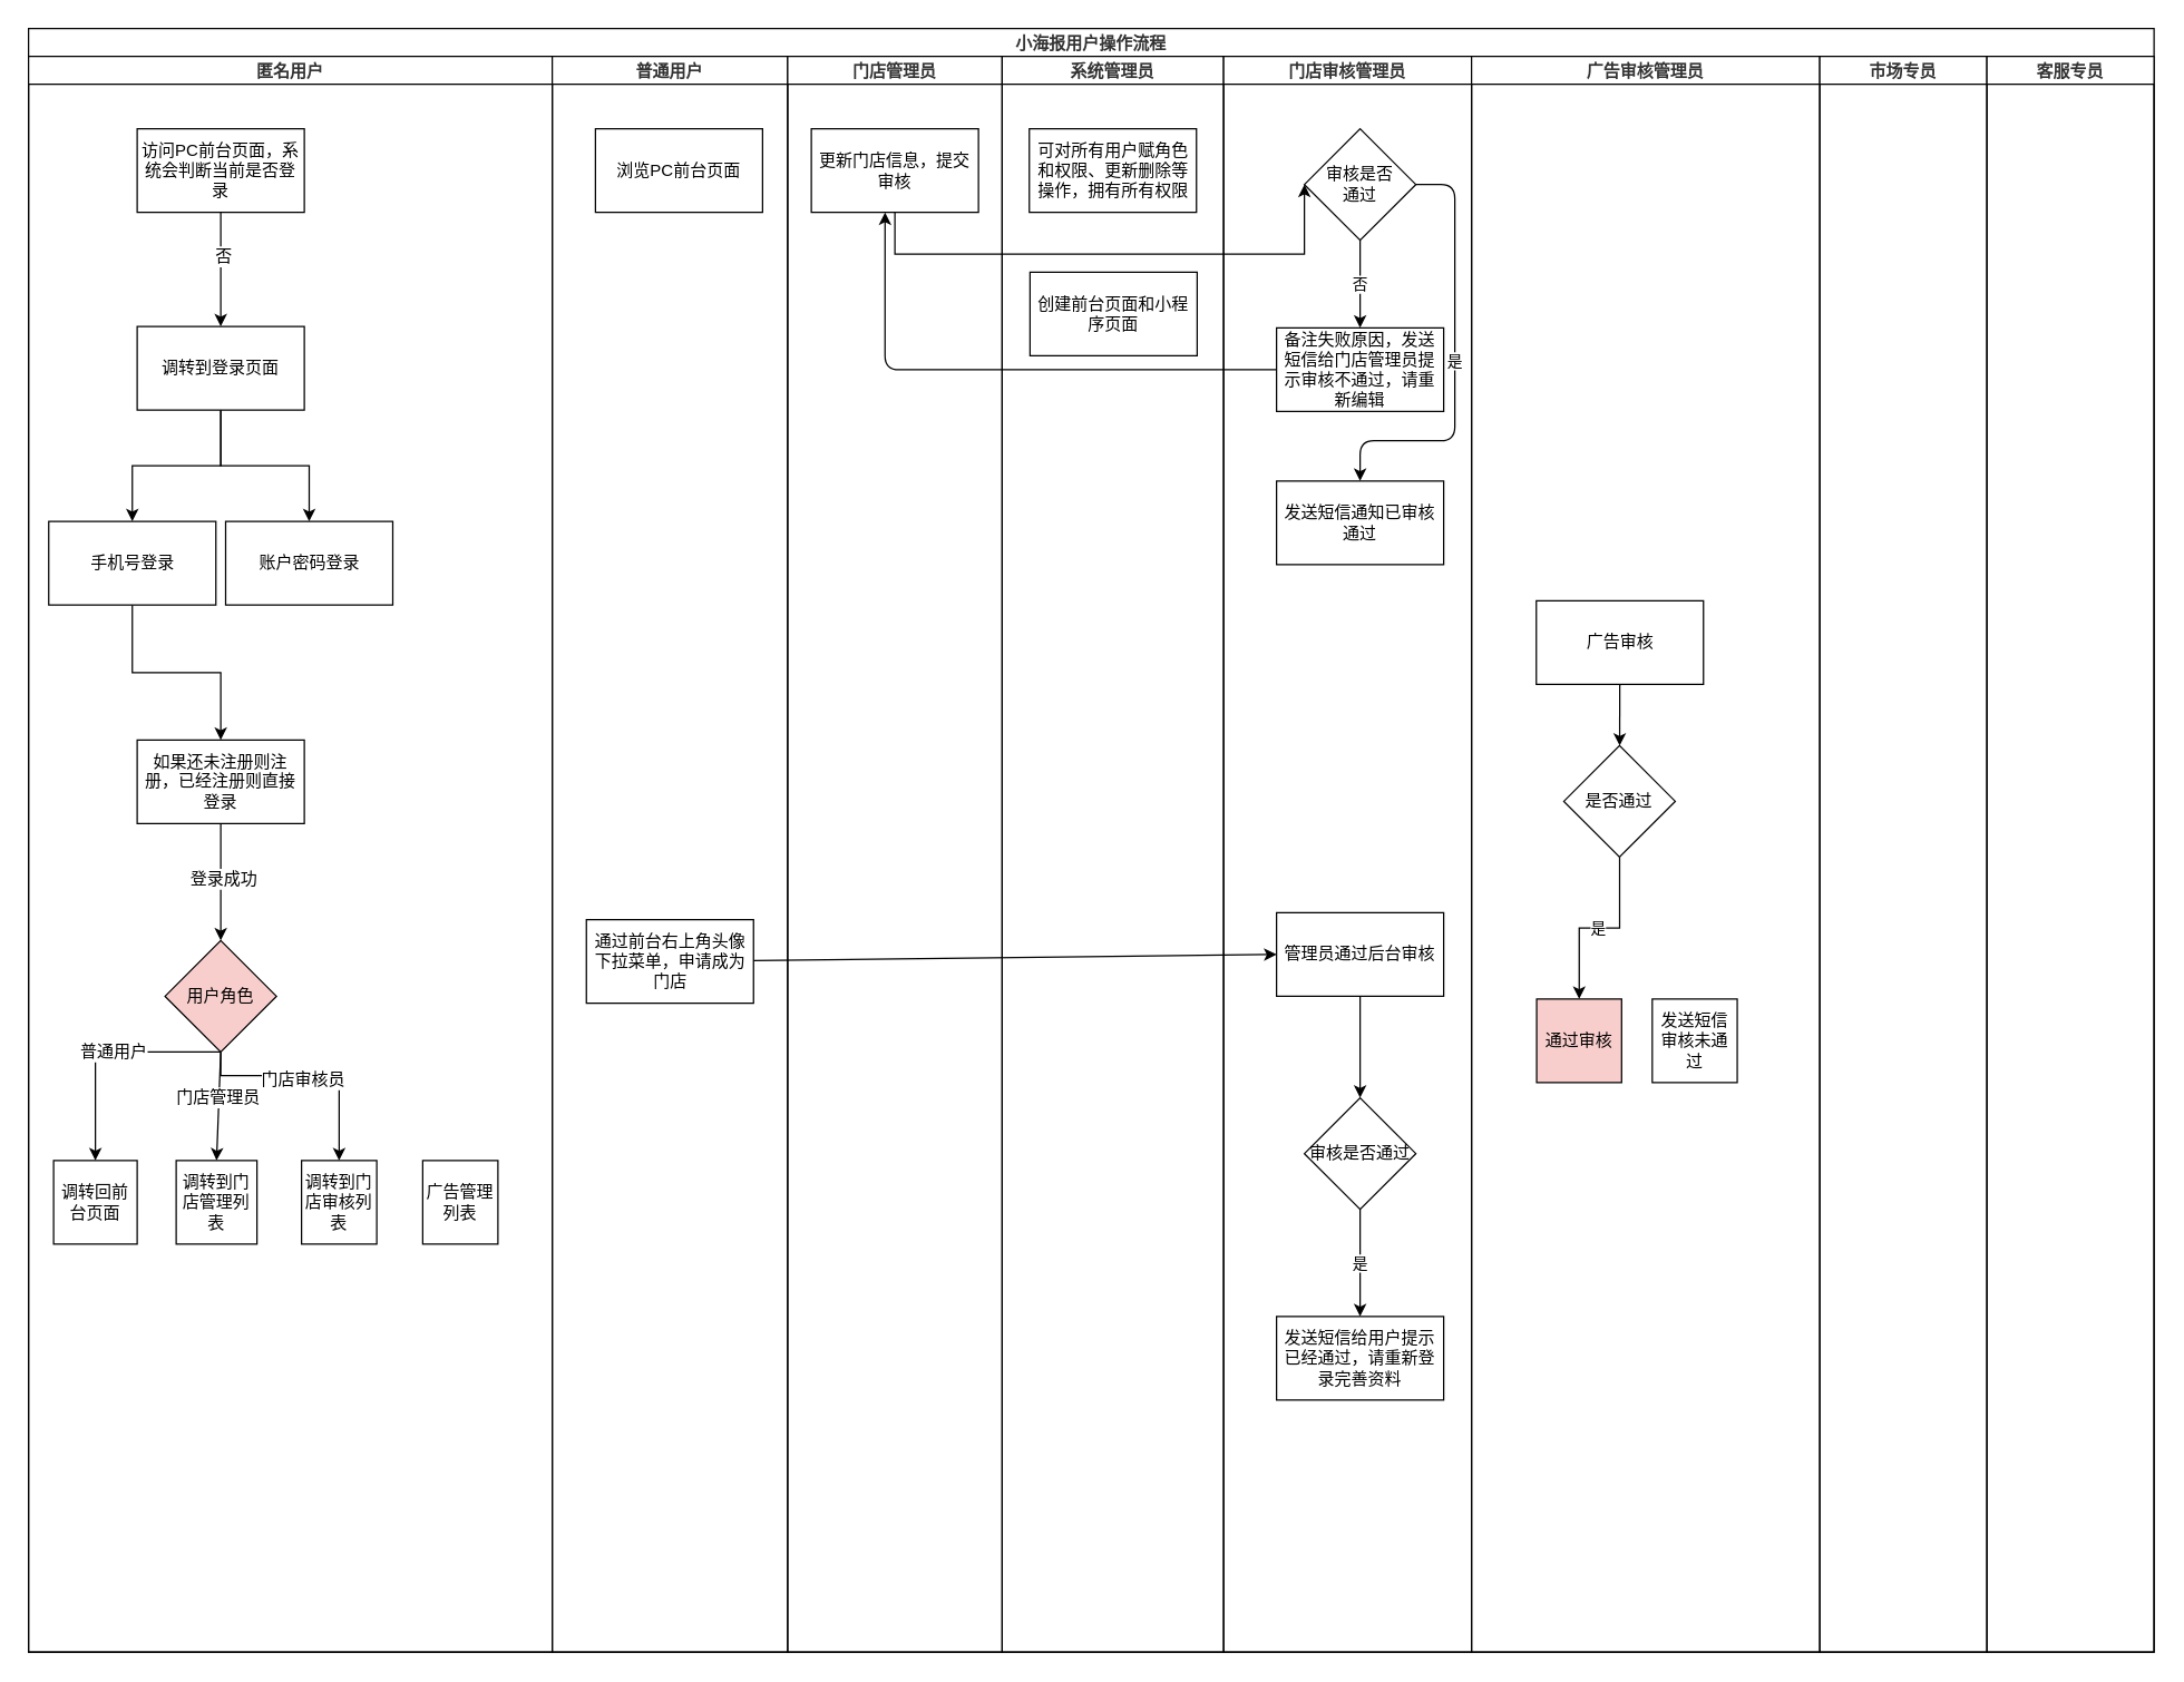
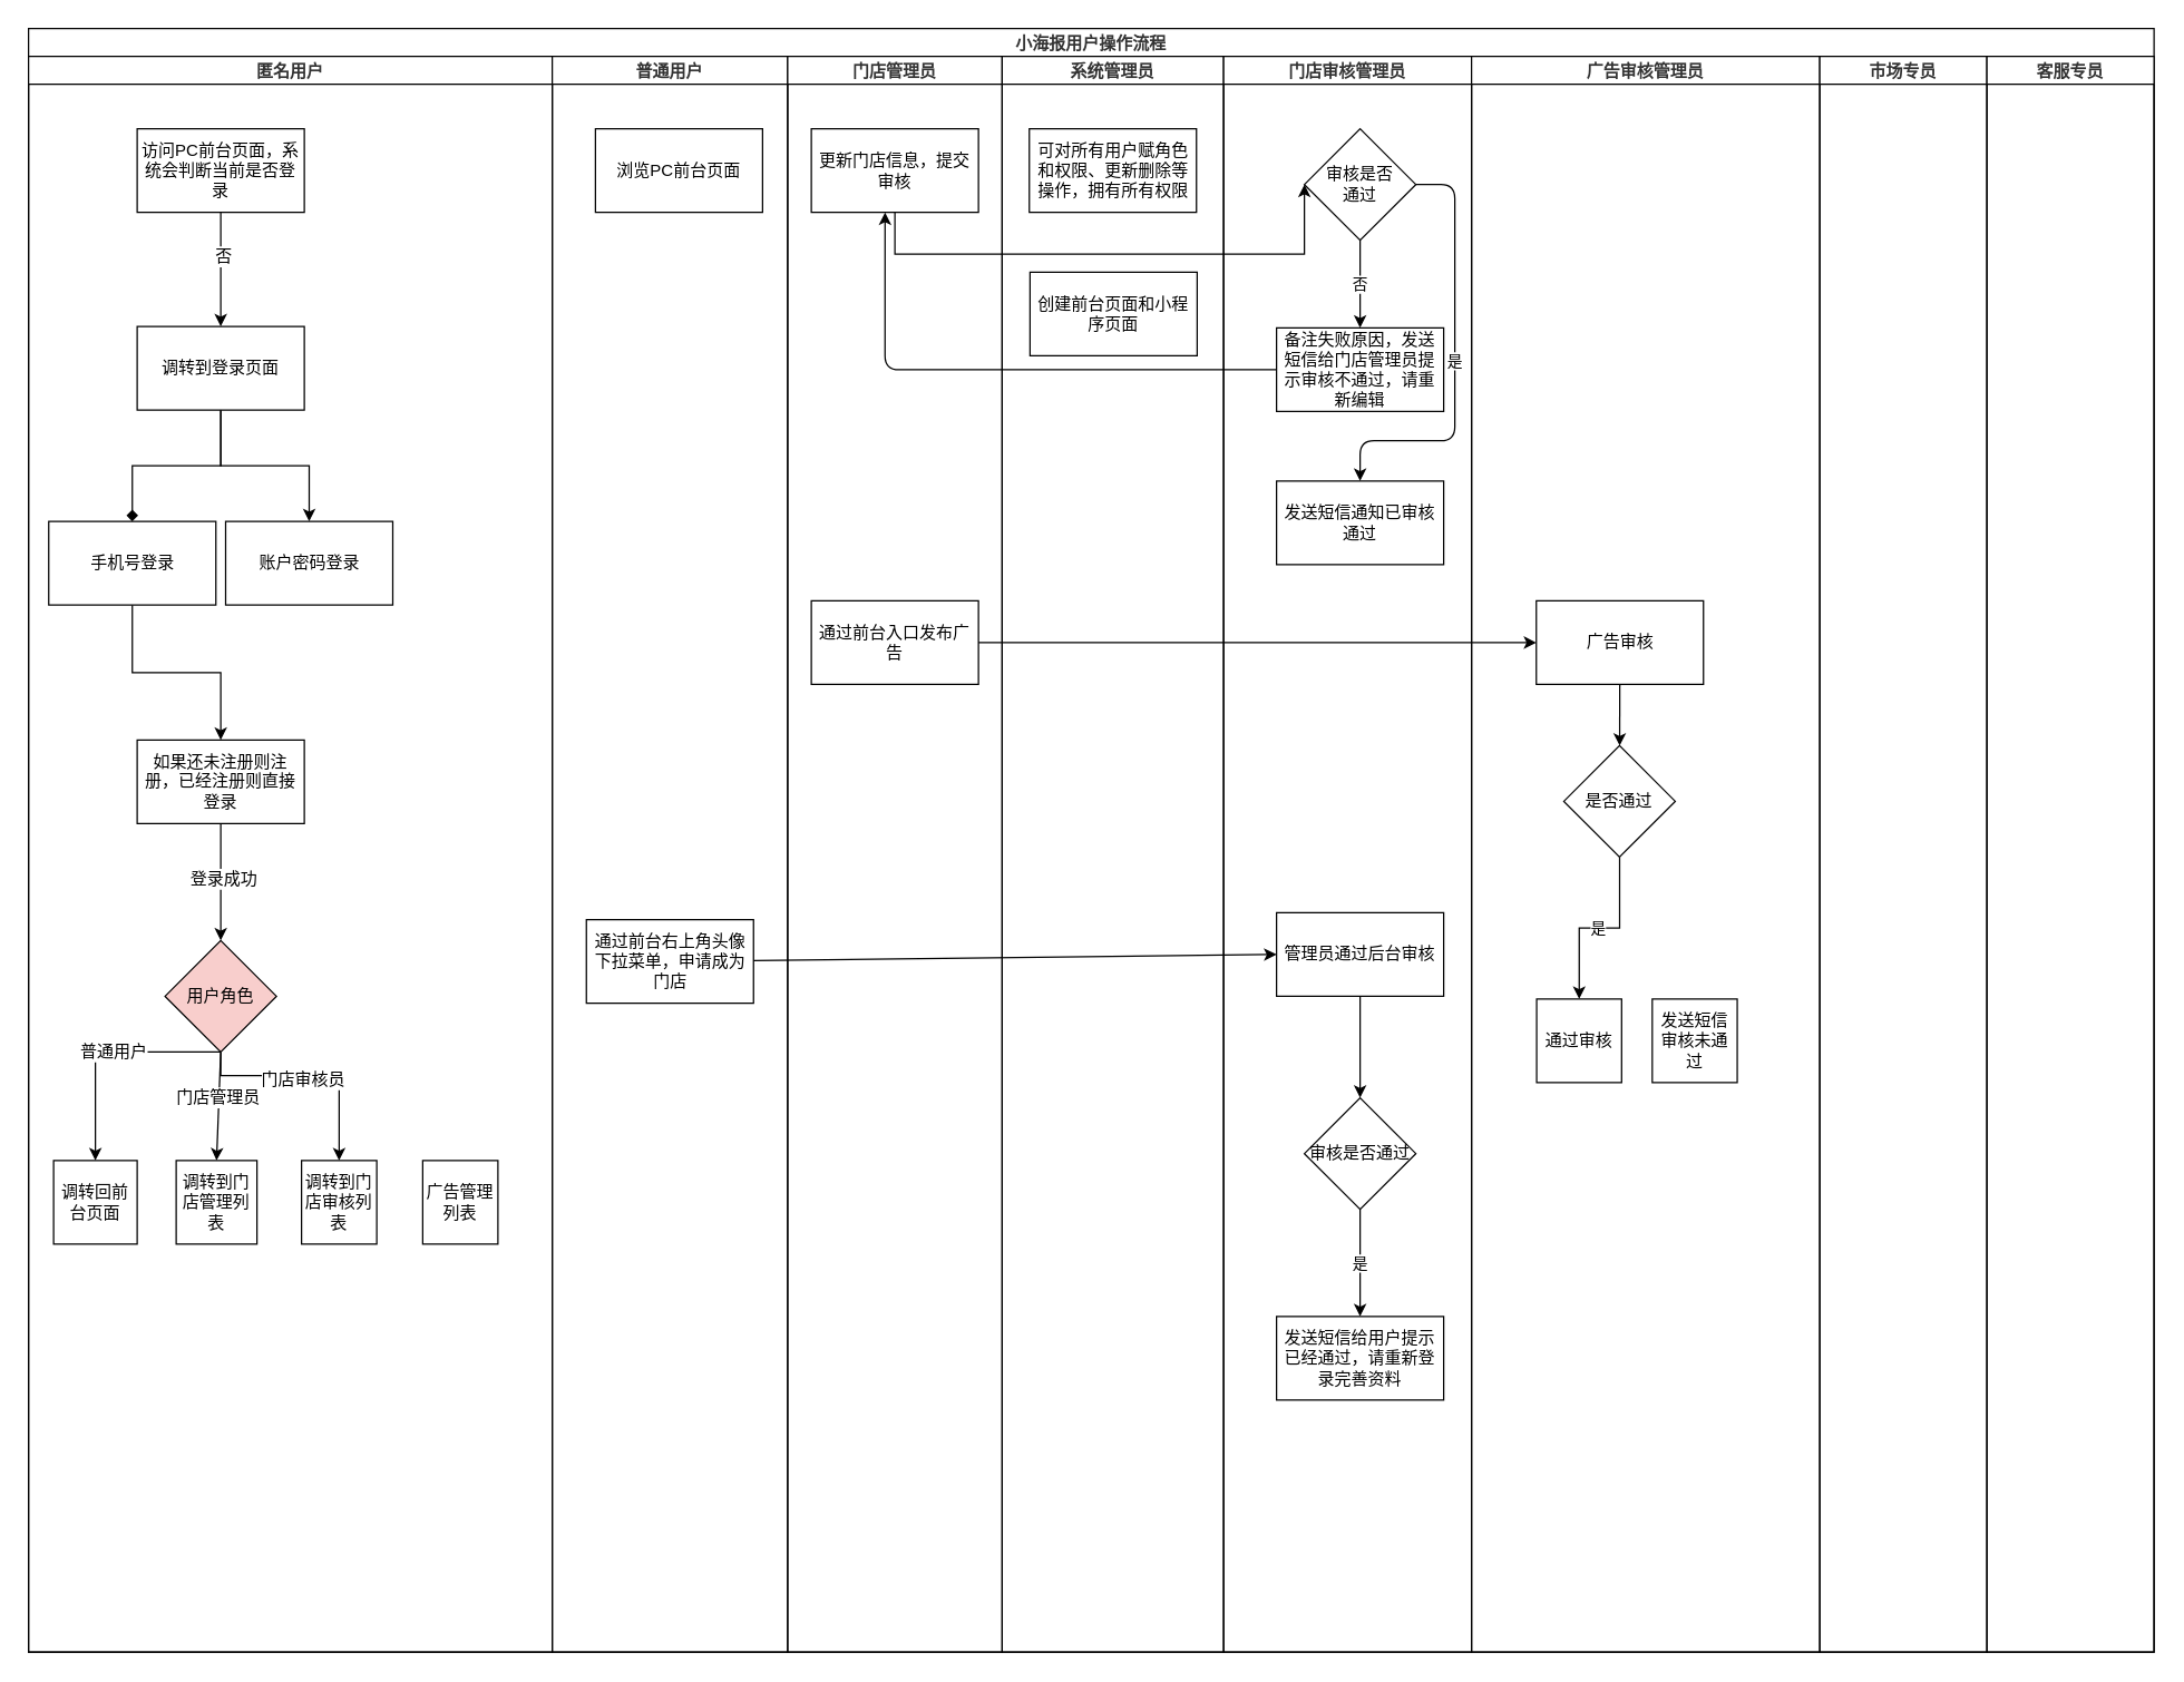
  <mxCell id="0" />
  <mxCell id="1" parent="0" />
  <mxCell id="2" value="小海报用户操作流程" style="swimlane;childLayout=stackLayout;resizeParent=1;resizeParentMax=0;startSize=20;fillColor=#FFFFFF;fontColor=#333333;" parent="1" vertex="1"><mxGeometry x="20" y="20" width="1526" height="1166" as="geometry" /></mxCell>
  <mxCell id="3" value="匿名用户" style="swimlane;startSize=20;fillColor=#FFFFFF;fontColor=#333333;" parent="2" vertex="1"><mxGeometry y="20" width="376" height="1146" as="geometry" /></mxCell>
  <mxCell id="4" value="" style="edgeStyle=orthogonalEdgeStyle;rounded=0;orthogonalLoop=1;jettySize=auto;html=1;" parent="3" source="6" target="9" edge="1"><mxGeometry relative="1" as="geometry" /></mxCell>
  <mxCell id="5" value="否" style="text;html=1;resizable=0;points=[];align=center;verticalAlign=middle;labelBackgroundColor=#ffffff;" parent="4" vertex="1" connectable="0"><mxGeometry x="-0.236" y="1" relative="1" as="geometry"><mxPoint as="offset" /></mxGeometry></mxCell>
  <mxCell id="6" value="访问PC前台页面，系统会判断当前是否登录" style="rounded=0;whiteSpace=wrap;html=1;" parent="3" vertex="1"><mxGeometry x="78" y="52" width="120" height="60" as="geometry" /></mxCell>
- <mxCell id="7" value="" style="edgeStyle=orthogonalEdgeStyle;rounded=0;orthogonalLoop=1;jettySize=auto;html=1;" parent="3" source="9" target="16" edge="1"><mxGeometry relative="1" as="geometry" /></mxCell>
+ <mxCell id="7" value="" style="edgeStyle=orthogonalEdgeStyle;rounded=0;orthogonalLoop=1;jettySize=auto;html=1;endArrow=diamond;" parent="3" source="9" target="16" edge="1"><mxGeometry relative="1" as="geometry" /></mxCell>
  <mxCell id="8" value="" style="edgeStyle=orthogonalEdgeStyle;rounded=0;orthogonalLoop=1;jettySize=auto;html=1;" parent="3" source="9" target="15" edge="1"><mxGeometry relative="1" as="geometry" /></mxCell>
  <mxCell id="9" value="调转到登录页面" style="rounded=0;whiteSpace=wrap;html=1;" parent="3" vertex="1"><mxGeometry x="78" y="194" width="120" height="60" as="geometry" /></mxCell>
  <mxCell id="10" value="" style="edgeStyle=orthogonalEdgeStyle;rounded=0;orthogonalLoop=1;jettySize=auto;html=1;entryX=0.5;entryY=0;entryDx=0;entryDy=0;" parent="3" source="16" target="13" edge="1"><mxGeometry relative="1" as="geometry"><mxPoint x="82" y="475" as="targetPoint" /></mxGeometry></mxCell>
  <mxCell id="11" value="" style="edgeStyle=none;rounded=0;orthogonalLoop=1;jettySize=auto;html=1;entryX=0.5;entryY=0;entryDx=0;entryDy=0;" parent="3" source="13" target="23" edge="1"><mxGeometry relative="1" as="geometry"><mxPoint x="138" y="631" as="targetPoint" /></mxGeometry></mxCell>
  <mxCell id="12" value="登录成功" style="text;html=1;resizable=0;points=[];align=center;verticalAlign=middle;labelBackgroundColor=#ffffff;" parent="11" vertex="1" connectable="0"><mxGeometry x="-0.065" y="1" relative="1" as="geometry"><mxPoint as="offset" /></mxGeometry></mxCell>
  <mxCell id="13" value="如果还未注册则注册，已经注册则直接登录" style="rounded=0;whiteSpace=wrap;html=1;" parent="3" vertex="1"><mxGeometry x="78" y="491" width="120" height="60" as="geometry" /></mxCell>
  <mxCell id="14" value="" style="group" parent="3" vertex="1" connectable="0"><mxGeometry x="14.5" y="334" width="247" height="60" as="geometry" /></mxCell>
  <mxCell id="15" value="账户密码登录" style="rounded=0;whiteSpace=wrap;html=1;" parent="14" vertex="1"><mxGeometry x="127" width="120" height="60" as="geometry" /></mxCell>
  <mxCell id="16" value="手机号登录" style="rounded=0;whiteSpace=wrap;html=1;" parent="14" vertex="1"><mxGeometry width="120" height="60" as="geometry" /></mxCell>
  <mxCell id="17" value="" style="edgeStyle=orthogonalEdgeStyle;rounded=0;orthogonalLoop=1;jettySize=auto;html=1;entryX=0.5;entryY=0;entryDx=0;entryDy=0;exitX=0.5;exitY=1;exitDx=0;exitDy=0;" parent="3" source="23" target="24" edge="1"><mxGeometry relative="1" as="geometry"><mxPoint x="18" y="675" as="targetPoint" /><Array as="points"><mxPoint x="48" y="715" /></Array></mxGeometry></mxCell>
  <mxCell id="18" value="普通用户" style="text;html=1;resizable=0;points=[];align=center;verticalAlign=middle;labelBackgroundColor=#ffffff;" parent="17" vertex="1" connectable="0"><mxGeometry x="-0.072" y="-1" relative="1" as="geometry"><mxPoint as="offset" /></mxGeometry></mxCell>
  <mxCell id="19" value="" style="edgeStyle=none;rounded=0;orthogonalLoop=1;jettySize=auto;html=1;entryX=0.5;entryY=0;entryDx=0;entryDy=0;exitX=0.5;exitY=1;exitDx=0;exitDy=0;" parent="3" source="23" target="25" edge="1"><mxGeometry relative="1" as="geometry"><mxPoint x="138" y="795" as="targetPoint" /></mxGeometry></mxCell>
  <mxCell id="20" value="门店管理员" style="text;html=1;resizable=0;points=[];align=center;verticalAlign=middle;labelBackgroundColor=#ffffff;" parent="19" vertex="1" connectable="0"><mxGeometry x="-0.157" y="-1" relative="1" as="geometry"><mxPoint as="offset" /></mxGeometry></mxCell>
  <mxCell id="21" value="" style="edgeStyle=orthogonalEdgeStyle;rounded=0;orthogonalLoop=1;jettySize=auto;html=1;entryX=0.5;entryY=0;entryDx=0;entryDy=0;exitX=0.5;exitY=1;exitDx=0;exitDy=0;" parent="3" source="23" target="26" edge="1"><mxGeometry relative="1" as="geometry"><mxPoint x="258" y="675" as="targetPoint" /><Array as="points"><mxPoint x="138" y="732" /><mxPoint x="223" y="732" /></Array></mxGeometry></mxCell>
  <mxCell id="22" value="门店审核员" style="text;html=1;resizable=0;points=[];align=center;verticalAlign=middle;labelBackgroundColor=#ffffff;" parent="21" vertex="1" connectable="0"><mxGeometry x="-0.08" y="-2" relative="1" as="geometry"><mxPoint as="offset" /></mxGeometry></mxCell>
  <mxCell id="23" value="用户角色" style="rhombus;whiteSpace=wrap;html=1;fillColor=#f8cecc;" parent="3" vertex="1"><mxGeometry x="98" y="635" width="80" height="80" as="geometry" /></mxCell>
  <mxCell id="24" value="调转回前台页面" style="rounded=0;whiteSpace=wrap;html=1;" parent="3" vertex="1"><mxGeometry x="18" y="793" width="60" height="60" as="geometry" /></mxCell>
  <mxCell id="25" value="调转到门店管理列表" style="rounded=0;whiteSpace=wrap;html=1;" parent="3" vertex="1"><mxGeometry x="106" y="793" width="58" height="60" as="geometry" /></mxCell>
  <mxCell id="26" value="调转到门店审核列表" style="rounded=0;whiteSpace=wrap;html=1;" parent="3" vertex="1"><mxGeometry x="196" y="793" width="54" height="60" as="geometry" /></mxCell>
  <mxCell id="27" value="广告管理列表" style="rounded=0;whiteSpace=wrap;html=1;" parent="3" vertex="1"><mxGeometry x="283" y="793" width="54" height="60" as="geometry" /></mxCell>
  <mxCell id="28" value="普通用户" style="swimlane;startSize=20;fillColor=#FFFFFF;fontColor=#333333;" parent="2" vertex="1"><mxGeometry x="376" y="20" width="169" height="1146" as="geometry" /></mxCell>
  <mxCell id="29" value="通过前台右上角头像下拉菜单，申请成为门店" style="rounded=0;whiteSpace=wrap;html=1;" parent="28" vertex="1"><mxGeometry x="24.5" y="620" width="120" height="60" as="geometry" /></mxCell>
  <mxCell id="30" value="浏览PC前台页面" style="rounded=0;whiteSpace=wrap;html=1;" parent="28" vertex="1"><mxGeometry x="31" y="52" width="120" height="60" as="geometry" /></mxCell>
  <mxCell id="31" value="门店管理员" style="swimlane;startSize=20;fillColor=#FFFFFF;fontColor=#333333;" parent="2" vertex="1"><mxGeometry x="545" y="20" width="154" height="1146" as="geometry" /></mxCell>
  <mxCell id="32" value="更新门店信息，提交审核" style="rounded=0;whiteSpace=wrap;html=1;" parent="31" vertex="1"><mxGeometry x="17" y="52" width="120" height="60" as="geometry" /></mxCell>
+ <mxCell id="33" value="通过前台入口发布广告" style="rounded=0;whiteSpace=wrap;html=1;" parent="31" vertex="1"><mxGeometry x="17" y="391" width="120" height="60" as="geometry" /></mxCell>
  <mxCell id="34" value="系统管理员" style="swimlane;startSize=20;fillColor=#FFFFFF;fontColor=#333333;" parent="2" vertex="1"><mxGeometry x="699" y="20" width="159" height="1146" as="geometry" /></mxCell>
  <mxCell id="35" value="可对所有用户赋角色和权限、更新删除等操作，拥有所有权限" style="rounded=0;whiteSpace=wrap;html=1;" parent="34" vertex="1"><mxGeometry x="19.5" y="52" width="120" height="60" as="geometry" /></mxCell>
  <mxCell id="36" value="创建前台页面和小程序页面" style="rounded=0;whiteSpace=wrap;html=1;" parent="34" vertex="1"><mxGeometry x="20" y="155" width="120" height="60" as="geometry" /></mxCell>
  <mxCell id="37" value="门店审核管理员" style="swimlane;startSize=20;fillColor=#FFFFFF;fontColor=#333333;" parent="2" vertex="1"><mxGeometry x="858" y="20" width="178" height="1146" as="geometry" /></mxCell>
  <mxCell id="38" value="" style="edgeStyle=none;rounded=0;orthogonalLoop=1;jettySize=auto;html=1;" parent="37" source="39" target="41" edge="1"><mxGeometry relative="1" as="geometry" /></mxCell>
  <mxCell id="39" value="管理员通过后台审核" style="rounded=0;whiteSpace=wrap;html=1;" parent="37" vertex="1"><mxGeometry x="38" y="615" width="120" height="60" as="geometry" /></mxCell>
  <mxCell id="40" value="是" style="edgeStyle=none;rounded=0;orthogonalLoop=1;jettySize=auto;html=1;" parent="37" source="41" target="42" edge="1"><mxGeometry relative="1" as="geometry" /></mxCell>
  <mxCell id="41" value="审核是否通过" style="rhombus;whiteSpace=wrap;html=1;" parent="37" vertex="1"><mxGeometry x="58" y="748" width="80" height="80" as="geometry" /></mxCell>
  <mxCell id="42" value="发送短信给用户提示已经通过，请重新登录完善资料" style="rounded=0;whiteSpace=wrap;html=1;" parent="37" vertex="1"><mxGeometry x="38" y="905" width="120" height="60" as="geometry" /></mxCell>
  <mxCell id="43" value="否" style="edgeStyle=none;rounded=0;orthogonalLoop=1;jettySize=auto;html=1;" parent="37" source="44" target="45" edge="1"><mxGeometry relative="1" as="geometry"><Array as="points" /></mxGeometry></mxCell>
  <mxCell id="44" value="审核是否&lt;br&gt;通过" style="rhombus;whiteSpace=wrap;html=1;" parent="37" vertex="1"><mxGeometry x="58" y="52" width="80" height="80" as="geometry" /></mxCell>
  <mxCell id="45" value="备注失败原因，发送短信给门店管理员提示审核不通过，请重新编辑" style="rounded=0;whiteSpace=wrap;html=1;" parent="37" vertex="1"><mxGeometry x="38" y="195" width="120" height="60" as="geometry" /></mxCell>
  <mxCell id="46" value="发送短信通知已审核通过" style="rounded=0;whiteSpace=wrap;html=1;" parent="37" vertex="1"><mxGeometry x="38" y="305" width="120" height="60" as="geometry" /></mxCell>
  <mxCell id="47" value="是" style="endArrow=classic;html=1;entryX=0.5;entryY=0;entryDx=0;entryDy=0;exitX=1;exitY=0.5;exitDx=0;exitDy=0;edgeStyle=orthogonalEdgeStyle;" parent="37" source="44" target="46" edge="1"><mxGeometry width="50" height="50" relative="1" as="geometry"><mxPoint x="110" y="310" as="sourcePoint" /><mxPoint x="160" y="260" as="targetPoint" /><Array as="points"><mxPoint x="166" y="92" /><mxPoint x="166" y="276" /><mxPoint x="98" y="276" /></Array></mxGeometry></mxCell>
  <mxCell id="48" value="广告审核管理员" style="swimlane;startSize=20;fillColor=#FFFFFF;fontColor=#333333;" parent="2" vertex="1"><mxGeometry x="1036" y="20" width="250" height="1146" as="geometry" /></mxCell>
  <mxCell id="49" value="" style="rounded=0;orthogonalLoop=1;jettySize=auto;html=1;" parent="48" source="50" target="52" edge="1"><mxGeometry relative="1" as="geometry" /></mxCell>
  <mxCell id="50" value="广告审核" style="rounded=0;whiteSpace=wrap;html=1;" parent="48" vertex="1"><mxGeometry x="46.5" y="391" width="120" height="60" as="geometry" /></mxCell>
  <mxCell id="51" value="是" style="edgeStyle=orthogonalEdgeStyle;rounded=0;orthogonalLoop=1;jettySize=auto;html=1;" parent="48" source="52" target="53" edge="1"><mxGeometry relative="1" as="geometry" /></mxCell>
  <mxCell id="52" value="是否通过" style="rhombus;whiteSpace=wrap;html=1;flipV=1;" parent="48" vertex="1"><mxGeometry x="66.25" y="495" width="80" height="80" as="geometry" /></mxCell>
- <mxCell id="53" value="通过审核" style="rounded=0;whiteSpace=wrap;html=1;flipV=1;fillColor=#f8cecc;" parent="48" vertex="1"><mxGeometry x="46.75" y="677" width="61" height="60" as="geometry" /></mxCell>
+ <mxCell id="53" value="通过审核" style="rounded=0;whiteSpace=wrap;html=1;flipV=1;" parent="48" vertex="1"><mxGeometry x="46.75" y="677" width="61" height="60" as="geometry" /></mxCell>
  <mxCell id="54" value="发送短信审核未通过" style="rounded=0;whiteSpace=wrap;html=1;flipV=1;" parent="48" vertex="1"><mxGeometry x="129.75" y="677" width="61" height="60" as="geometry" /></mxCell>
  <mxCell id="55" value="市场专员" style="swimlane;startSize=20;fillColor=#FFFFFF;fontColor=#333333;" parent="2" vertex="1"><mxGeometry x="1286" y="20" width="120" height="1146" as="geometry" /></mxCell>
  <mxCell id="56" value="客服专员" style="swimlane;startSize=20;fillColor=#FFFFFF;fontColor=#333333;" parent="2" vertex="1"><mxGeometry x="1406" y="20" width="120" height="1146" as="geometry" /></mxCell>
  <mxCell id="57" value="" style="edgeStyle=none;rounded=0;orthogonalLoop=1;jettySize=auto;html=1;entryX=0;entryY=0.5;entryDx=0;entryDy=0;" parent="2" source="29" target="39" edge="1"><mxGeometry relative="1" as="geometry" /></mxCell>
  <mxCell id="58" value="" style="edgeStyle=orthogonalEdgeStyle;rounded=0;orthogonalLoop=1;jettySize=auto;html=1;entryX=0;entryY=0.5;entryDx=0;entryDy=0;" parent="2" source="32" target="44" edge="1"><mxGeometry relative="1" as="geometry"><Array as="points"><mxPoint x="622" y="162" /><mxPoint x="916" y="162" /></Array></mxGeometry></mxCell>
  <mxCell id="59" value="" style="endArrow=classic;html=1;exitX=0;exitY=0.5;exitDx=0;exitDy=0;entryX=0.441;entryY=1;entryDx=0;entryDy=0;entryPerimeter=0;edgeStyle=orthogonalEdgeStyle;" parent="2" source="45" target="32" edge="1"><mxGeometry width="50" height="50" relative="1" as="geometry"><mxPoint x="526" y="237" as="sourcePoint" /><mxPoint x="576" y="187" as="targetPoint" /></mxGeometry></mxCell>
+ <mxCell id="60" value="" style="endArrow=classic;html=1;exitX=1;exitY=0.5;exitDx=0;exitDy=0;entryX=0;entryY=0.5;entryDx=0;entryDy=0;" parent="2" source="33" target="50" edge="1"><mxGeometry width="50" height="50" relative="1" as="geometry"><mxPoint x="714" y="468" as="sourcePoint" /><mxPoint x="764" y="418" as="targetPoint" /></mxGeometry></mxCell>
